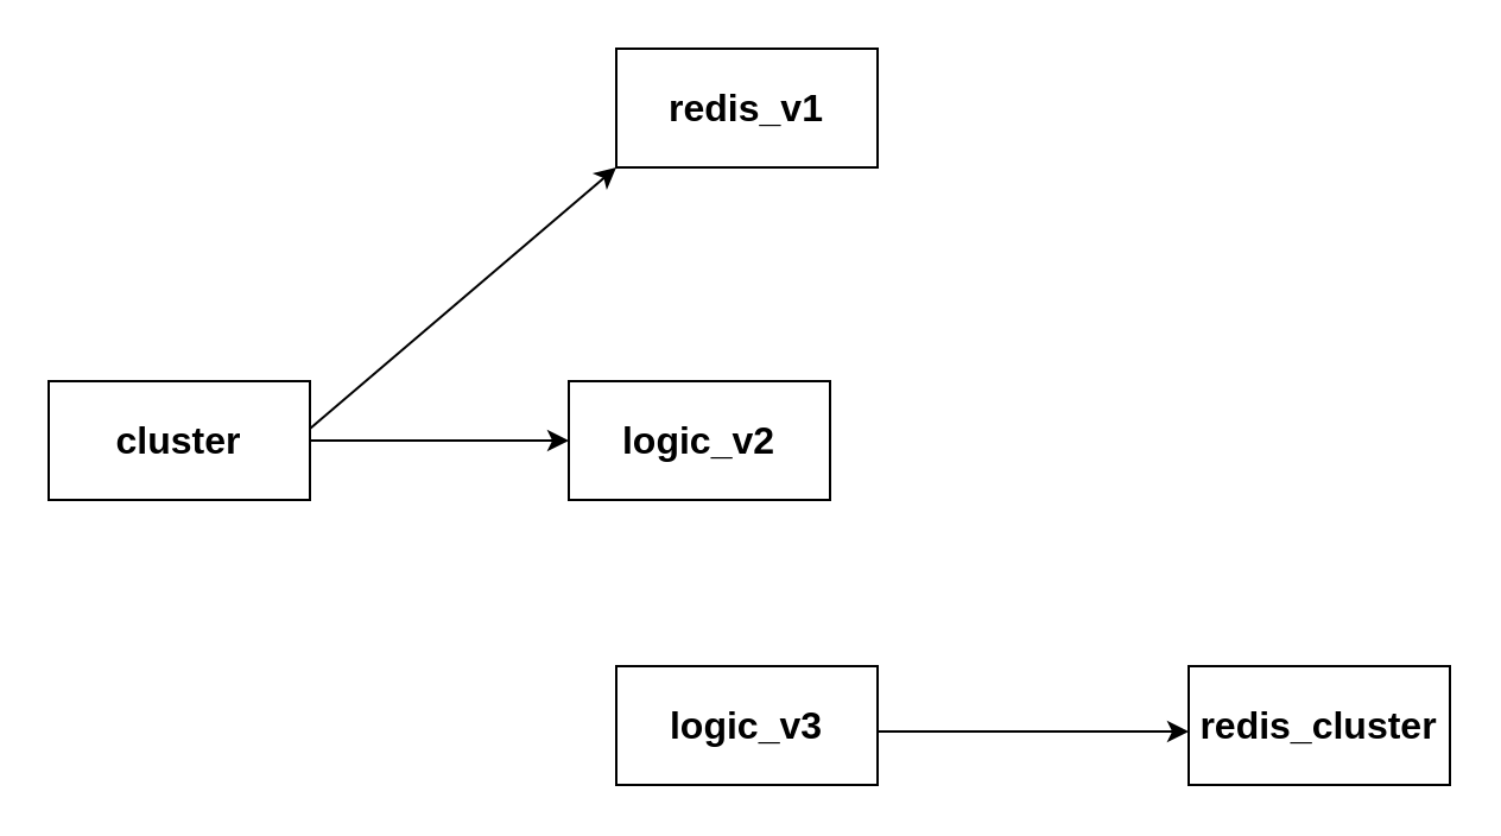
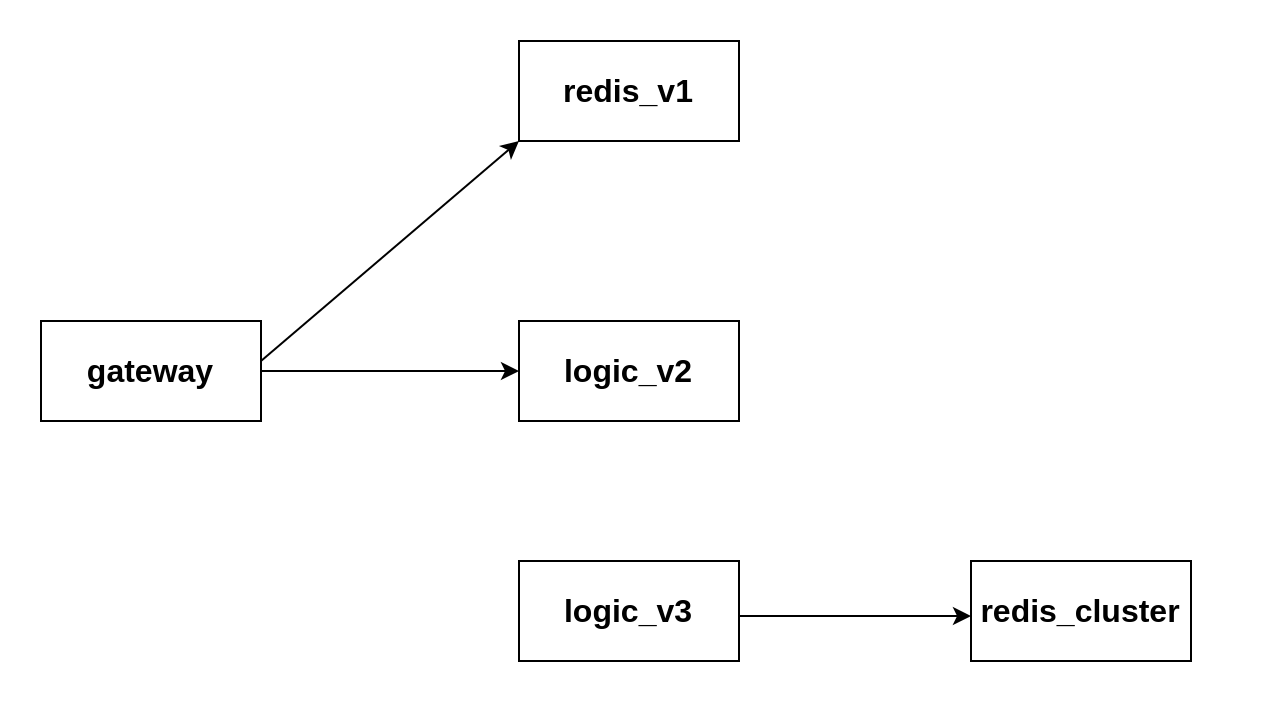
  <mxCell id="0" />
  <mxCell id="1" parent="0" />
- <mxCell id="2" value="cluster" style="rounded=0;whiteSpace=wrap;html=1;fontStyle=1;fontSize=16;" vertex="1" parent="1"><mxGeometry x="20" y="160" width="110" height="50" as="geometry" /></mxCell>
+ <mxCell id="2" value="gateway" style="rounded=0;whiteSpace=wrap;html=1;fontStyle=1;fontSize=16;" vertex="1" parent="1"><mxGeometry x="20" y="160" width="110" height="50" as="geometry" /></mxCell>
  <mxCell id="3" value="redis_v1" style="rounded=0;whiteSpace=wrap;html=1;fontStyle=1;fontSize=16;" vertex="1" parent="1"><mxGeometry x="259" y="20" width="110" height="50" as="geometry" /></mxCell>
- <mxCell id="4" value="logic_v2" style="rounded=0;whiteSpace=wrap;html=1;fontStyle=1;fontSize=16;" vertex="1" parent="1"><mxGeometry x="239" y="160" width="110" height="50" as="geometry" /></mxCell>
+ <mxCell id="4" value="logic_v2" style="rounded=0;whiteSpace=wrap;html=1;fontStyle=1;fontSize=16;" vertex="1" parent="1"><mxGeometry x="259" y="160" width="110" height="50" as="geometry" /></mxCell>
  <mxCell id="5" value="logic_v3" style="rounded=0;whiteSpace=wrap;html=1;fontStyle=1;fontSize=16;" vertex="1" parent="1"><mxGeometry x="259" y="280" width="110" height="50" as="geometry" /></mxCell>
- <mxCell id="6" value="redis_cluster" style="rounded=0;whiteSpace=wrap;html=1;fontStyle=1;fontSize=16;" vertex="1" parent="1"><mxGeometry x="500" y="280" width="110" height="50" as="geometry" /></mxCell>
+ <mxCell id="6" value="redis_cluster" style="rounded=0;whiteSpace=wrap;html=1;fontStyle=1;fontSize=16;" vertex="1" parent="1"><mxGeometry x="485" y="280" width="110" height="50" as="geometry" /></mxCell>
  <mxCell id="7" value="" style="endArrow=classic;html=1;fontSize=16;entryX=0;entryY=1;entryDx=0;entryDy=0;" edge="1" parent="1" target="3"><mxGeometry width="50" height="50" relative="1" as="geometry"><mxPoint x="130" y="180" as="sourcePoint" /><mxPoint x="180" y="130" as="targetPoint" /></mxGeometry></mxCell>
  <mxCell id="8" value="" style="endArrow=classic;html=1;fontSize=16;entryX=0;entryY=0.5;entryDx=0;entryDy=0;" edge="1" parent="1" target="4"><mxGeometry width="50" height="50" relative="1" as="geometry"><mxPoint x="130" y="185" as="sourcePoint" /><mxPoint x="269" y="80" as="targetPoint" /></mxGeometry></mxCell>
  <mxCell id="9" value="" style="endArrow=classic;html=1;fontSize=16;entryX=0;entryY=0.55;entryDx=0;entryDy=0;entryPerimeter=0;" edge="1" parent="1" target="6"><mxGeometry width="50" height="50" relative="1" as="geometry"><mxPoint x="369" y="307.5" as="sourcePoint" /><mxPoint x="488" y="302.5" as="targetPoint" /></mxGeometry></mxCell>
